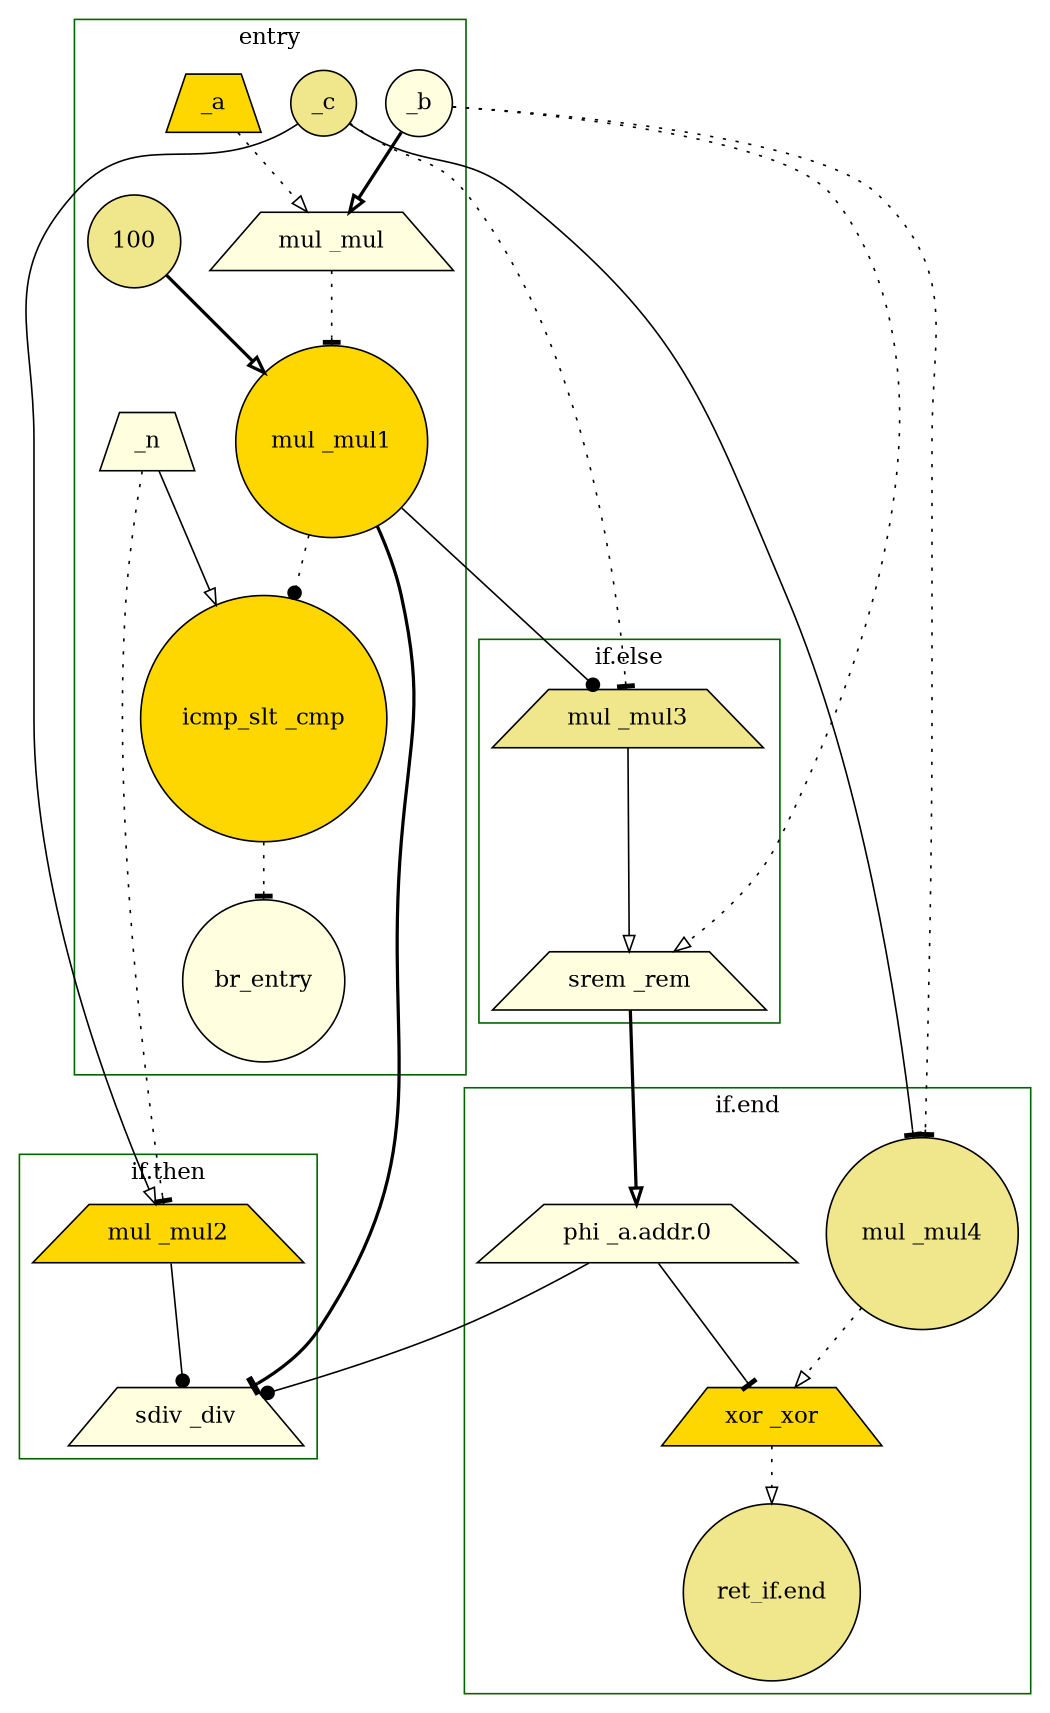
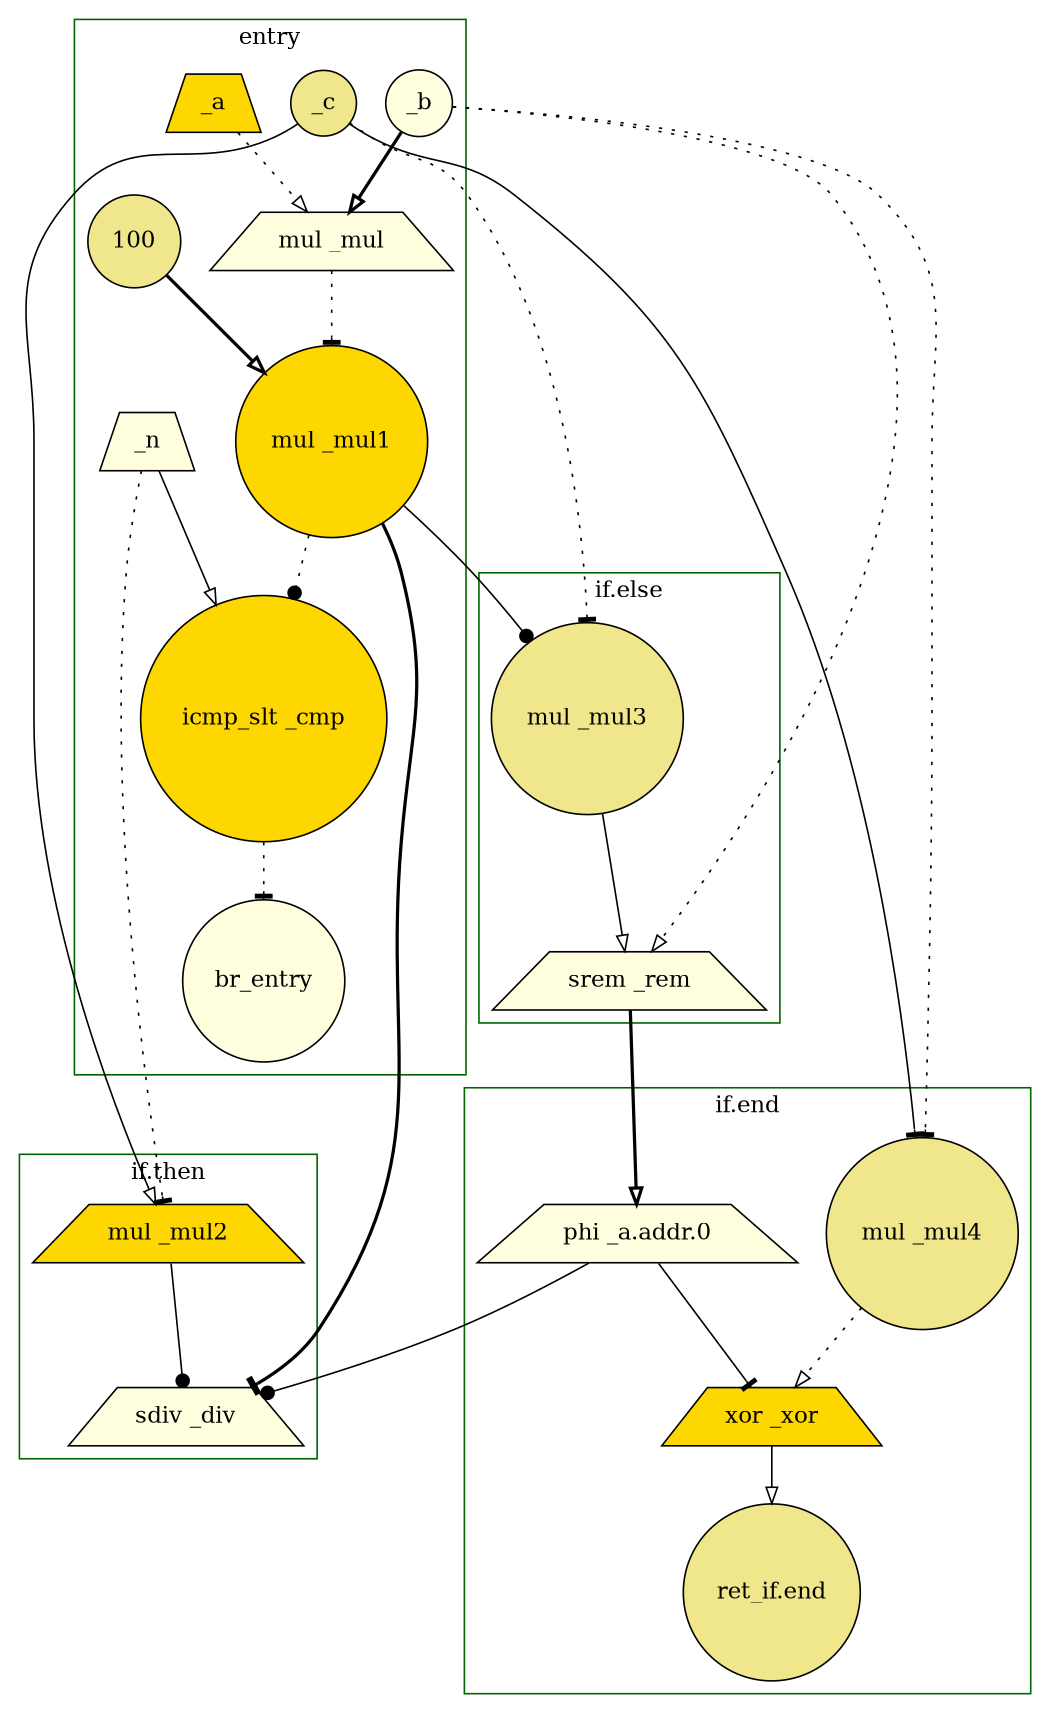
  digraph {
    node [bbID=entry bitwidth=32 fillcolor=lightyellow shape=circle style=filled type=mul]
    edge [arrowhead=onormal style=solid]
    n1 [bbID="if.end" instruction="%a.addr.0 = phi i32 [ %div, %if.then ], [ %rem, %if.else ]" label="phi _a.addr.0" shape=trapezium type=phi]
    n2 [bbID="if.end" fillcolor=gold instruction="%xor = xor i32 %a.addr.0, %mul4" label="xor _xor" shape=trapezium type=xor]
    n3 [bbID="if.end" bitwidth=0 fillcolor=khaki instruction="ret i32 %xor" label="ret_if.end" type=ret]
    n4 [bbID="if.end" fillcolor=khaki instruction="%mul4 = mul nsw i32 %c, %b" label="mul _mul4"]
-   n5 [bbID="if.else" fillcolor=khaki instruction="%mul3 = mul nsw i32 %mul1, %c" label="mul _mul3" shape=trapezium]
+   n5 [bbID="if.else" fillcolor=khaki instruction="%mul3 = mul nsw i32 %mul1, %c" label="mul _mul3"]
    n6 [bbID="if.else" instruction="%rem = srem i32 %b, %mul3" label="srem _rem" shape=trapezium type=srem]
    n7 [instruction="%mul = mul nsw i32 %b, %a" label="mul _mul" shape=trapezium]
    n8 [fillcolor=gold instruction="%mul1 = mul nsw i32 %mul, 100" label="mul _mul1"]
    n9 [bitwidth=1 fillcolor=gold instruction="%cmp = icmp slt i32 %mul1, %n" label="icmp_slt _cmp" type=icmp]
    _b [type=argument bitwidth=""]
    _a [fillcolor=gold shape=trapezium type=argument bitwidth=""]
    n12 [bitwidth=0 instruction="br i1 %cmp, label %if.then, label %if.else" label=br_entry type=br]
    n13 [fillcolor=khaki label=100 type=constant value=0 bitwidth=""]
    _n [shape=trapezium type=argument bitwidth=""]
    _c [fillcolor=khaki type=argument bitwidth=""]
    n16 [bbID="if.then" fillcolor=gold instruction="%mul2 = mul nsw i32 %n, %c" label="mul _mul2" shape=trapezium]
    n17 [bbID="if.then" instruction="%div = sdiv i32 %mul1, %mul2" label="sdiv _div" shape=trapezium type=sdiv]
    subgraph cluster_1 {
      color=darkgreen
      label="if.end"
      n1
      n2
      n3
      n4
    }
    subgraph cluster_2 {
      color=darkgreen
      label="if.else"
      n5
      n6
    }
    subgraph cluster_3 {
      color=darkgreen
      label=entry
      n7
      n8
      n9
      _b
      _a
      n12
      n13
      _n
      _c
    }
    subgraph cluster_4 {
      color=darkgreen
      label="if.then"
      n16
      n17
    }
    n1 -> n2 [arrowhead=tee]
    n1 -> n17 [arrowhead=dot]
-   n2 -> n3 [style=dotted]
+   n2 -> n3
    n4 -> n2 [style=dotted]
    n5 -> n6
    n6 -> n1 [style=bold]
    n7 -> n8 [arrowhead=tee style=dotted]
    n8 -> n5 [arrowhead=dot]
    n8 -> n9 [arrowhead=dot style=dotted]
    n8 -> n17 [arrowhead=tee style=bold]
    n9 -> n12 [arrowhead=tee style=dotted]
    _b -> n4 [arrowhead=tee style=dotted]
    _b -> n6 [style=dotted]
    _b -> n7 [style=bold]
    _a -> n7 [style=dotted]
    n13 -> n8 [style=bold]
    _n -> n9
    _n -> n16 [arrowhead=tee style=dotted]
    _c -> n4 [arrowhead=tee]
    _c -> n5 [arrowhead=tee style=dotted]
    _c -> n16
    n16 -> n17 [arrowhead=dot]
  }
